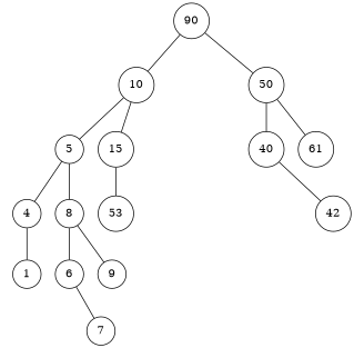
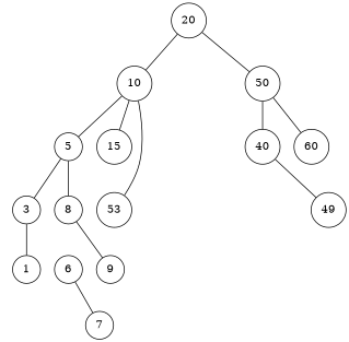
  graph {
    ordering=out
    node [shape=circle]
-   n1 [label=90]
+   n1 [label=20]
    n2 [label=10]
    n3 [label=50]
    n4 [label=5]
    n5 [label=15]
    n6 [label=40]
-   n7 [label=61]
-   n8 [label=4]
+   n7 [label=60]
+   n8 [label=3]
    n9 [label=8]
    n10 [label=53]
    NULL0 [style=invis shape=""]
    NULL1 [style=invis shape=""]
-   n13 [label=42]
+   n13 [label=49]
    n14 [label=1]
    n15 [label=6]
    n16 [label=9]
    NULL2 [style=invis shape=""]
    n18 [label=7]
    n1 -- n2
    n1 -- n3
    n2 -- n4
    n2 -- n5
    n3 -- n6
    n3 -- n7
    n4 -- n8
    n4 -- n9
-   n5 -- n10
+   n2 -- n10
    n5 -- NULL0 [style=invis]
    n6 -- NULL1 [style=invis]
    n6 -- n13
    n8 -- n14
-   n9 -- n15
    n9 -- n16
    n15 -- NULL2 [style=invis]
    n15 -- n18
  }
